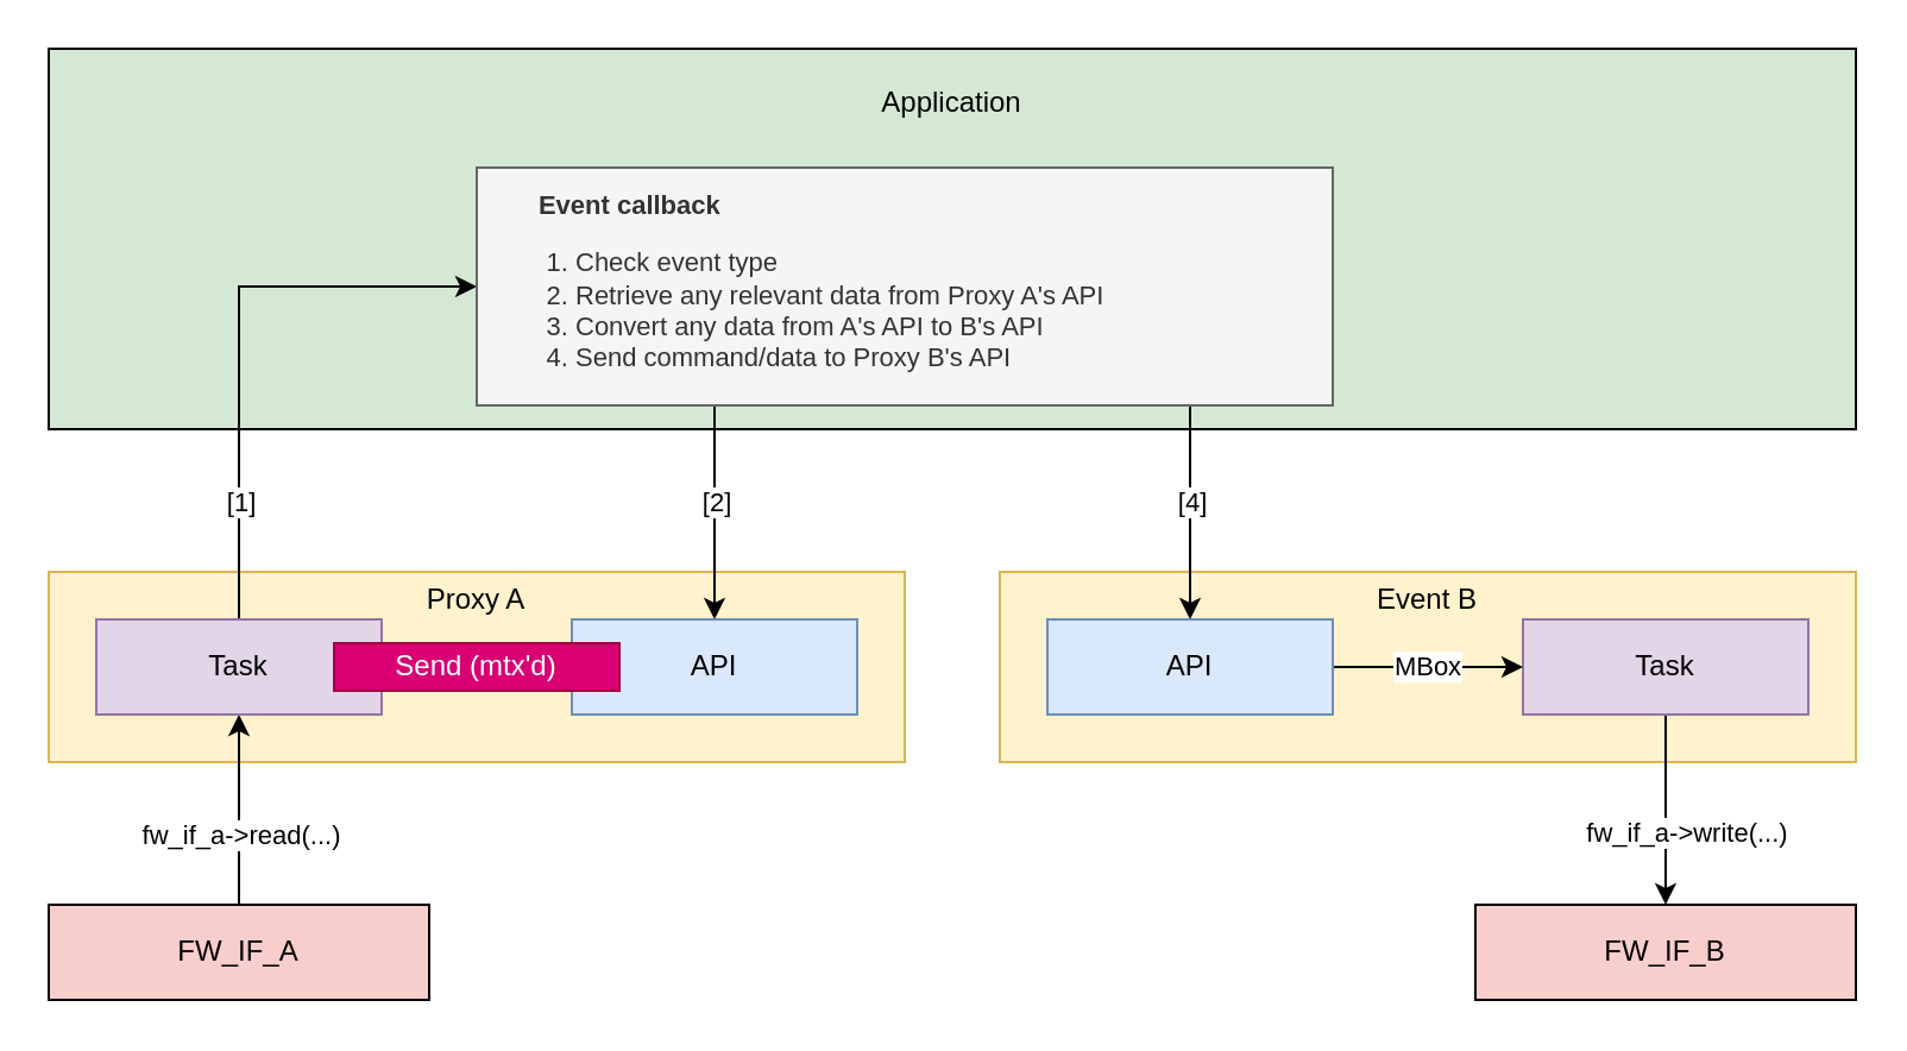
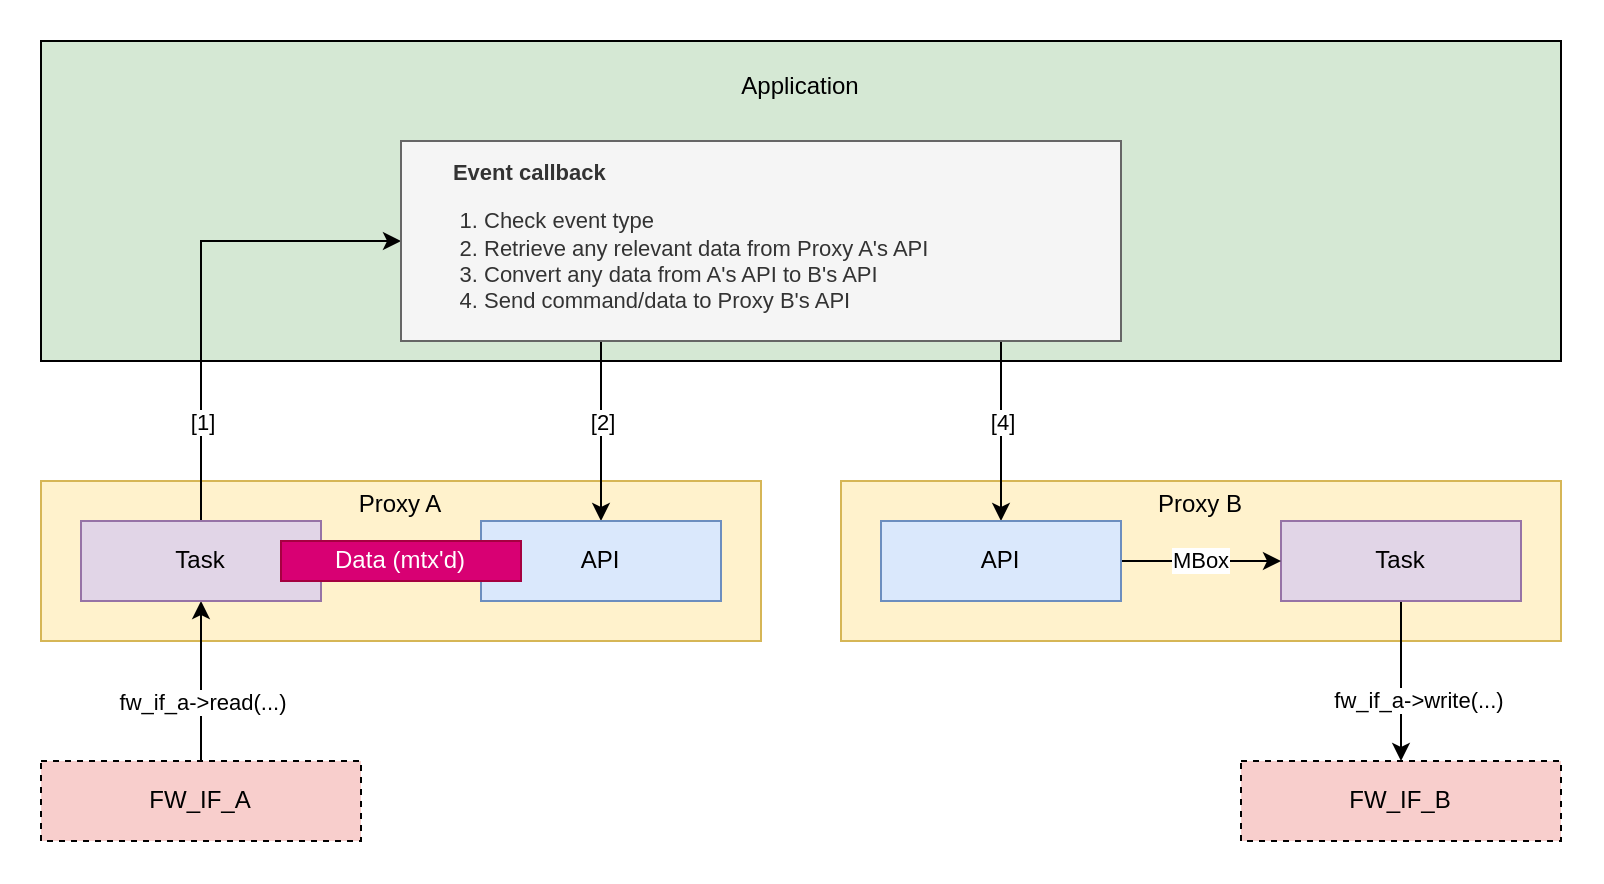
  <mxCell id="0" />
  <mxCell id="1" parent="0" />
- <mxCell id="2" value="Event B&lt;br style=&quot;border-color: var(--border-color);&quot;&gt;&lt;br style=&quot;border-color: var(--border-color);&quot;&gt;&lt;br&gt;&lt;br&gt;&lt;br&gt;" style="rounded=0;whiteSpace=wrap;html=1;fillColor=#fff2cc;strokeColor=#d6b656;" parent="1" vertex="1"><mxGeometry x="420" y="240" width="360" height="80" as="geometry" /></mxCell>
+ <mxCell id="2" value="Proxy B&lt;br style=&quot;border-color: var(--border-color);&quot;&gt;&lt;br style=&quot;border-color: var(--border-color);&quot;&gt;&lt;br&gt;&lt;br&gt;&lt;br&gt;" style="rounded=0;whiteSpace=wrap;html=1;fillColor=#fff2cc;strokeColor=#d6b656;" parent="1" vertex="1"><mxGeometry x="420" y="240" width="360" height="80" as="geometry" /></mxCell>
  <mxCell id="3" value="Proxy A&lt;br&gt;&lt;br&gt;&lt;br&gt;&lt;br&gt;&lt;br&gt;" style="rounded=0;whiteSpace=wrap;html=1;fillColor=#fff2cc;strokeColor=#d6b656;" parent="1" vertex="1"><mxGeometry x="20" y="240" width="360" height="80" as="geometry" /></mxCell>
  <mxCell id="4" value="Application&lt;br&gt;&lt;br&gt;&lt;br&gt;&lt;br&gt;&lt;br&gt;&lt;br&gt;&lt;br&gt;&lt;br&gt;&lt;br&gt;" style="rounded=0;whiteSpace=wrap;html=1;fillColor=#d5e8d4;strokeColor=#000000;" parent="1" vertex="1"><mxGeometry x="20" y="20" width="760" height="160" as="geometry" /></mxCell>
  <mxCell id="5" style="edgeStyle=orthogonalEdgeStyle;rounded=0;orthogonalLoop=1;jettySize=auto;html=1;exitX=0.5;exitY=1;exitDx=0;exitDy=0;entryX=0.5;entryY=0;entryDx=0;entryDy=0;" parent="1" source="23" target="15" edge="1"><mxGeometry relative="1" as="geometry"><Array as="points"><mxPoint x="300" y="170" /></Array></mxGeometry></mxCell>
  <mxCell id="6" value="[2]" style="edgeLabel;html=1;align=center;verticalAlign=middle;resizable=0;points=[];" parent="5" vertex="1" connectable="0"><mxGeometry x="0.101" y="-1" relative="1" as="geometry"><mxPoint x="1" y="26" as="offset" /></mxGeometry></mxCell>
  <mxCell id="7" style="edgeStyle=orthogonalEdgeStyle;rounded=0;orthogonalLoop=1;jettySize=auto;html=1;exitX=0.75;exitY=1;exitDx=0;exitDy=0;entryX=0.5;entryY=0;entryDx=0;entryDy=0;" parent="1" source="23" target="21" edge="1"><mxGeometry relative="1" as="geometry"><mxPoint x="470" y="190" as="sourcePoint" /><mxPoint x="500" y="280" as="targetPoint" /><Array as="points"><mxPoint x="500" y="170" /></Array></mxGeometry></mxCell>
  <mxCell id="8" value="[4]" style="edgeLabel;html=1;align=center;verticalAlign=middle;resizable=0;points=[];" parent="7" vertex="1" connectable="0"><mxGeometry x="-0.168" y="-2" relative="1" as="geometry"><mxPoint x="2" y="20" as="offset" /></mxGeometry></mxCell>
  <mxCell id="9" style="edgeStyle=orthogonalEdgeStyle;rounded=0;orthogonalLoop=1;jettySize=auto;html=1;entryX=0.5;entryY=1;entryDx=0;entryDy=0;exitX=0.5;exitY=0;exitDx=0;exitDy=0;" parent="1" source="11" target="14" edge="1"><mxGeometry relative="1" as="geometry"><mxPoint x="250" y="390" as="sourcePoint" /><Array as="points"><mxPoint x="100" y="360" /><mxPoint x="100" y="360" /></Array></mxGeometry></mxCell>
  <mxCell id="10" value="fw_if_a-&amp;gt;read(...)" style="edgeLabel;html=1;align=center;verticalAlign=middle;resizable=0;points=[];" parent="9" vertex="1" connectable="0"><mxGeometry x="-0.205" y="1" relative="1" as="geometry"><mxPoint x="1" y="2" as="offset" /></mxGeometry></mxCell>
- <mxCell id="11" value="FW_IF_A" style="rounded=0;whiteSpace=wrap;html=1;fillColor=#f8cecc;strokeColor=#000000;" parent="1" vertex="1"><mxGeometry x="20" y="380" width="160" height="40" as="geometry" /></mxCell>
+ <mxCell id="11" value="FW_IF_A" style="rounded=0;whiteSpace=wrap;html=1;fillColor=#f8cecc;strokeColor=#000000;dashed=1;" parent="1" vertex="1"><mxGeometry x="20" y="380" width="160" height="40" as="geometry" /></mxCell>
  <mxCell id="12" style="edgeStyle=orthogonalEdgeStyle;rounded=0;orthogonalLoop=1;jettySize=auto;html=1;exitX=0.5;exitY=0;exitDx=0;exitDy=0;entryX=0;entryY=0.5;entryDx=0;entryDy=0;" parent="1" source="14" target="23" edge="1"><mxGeometry relative="1" as="geometry"><mxPoint x="100" y="140" as="targetPoint" /></mxGeometry></mxCell>
  <mxCell id="13" value="[1]" style="edgeLabel;html=1;align=center;verticalAlign=middle;resizable=0;points=[];" parent="12" vertex="1" connectable="0"><mxGeometry x="-0.249" y="1" relative="1" as="geometry"><mxPoint x="1" y="40" as="offset" /></mxGeometry></mxCell>
  <mxCell id="14" value="Task" style="rounded=0;whiteSpace=wrap;html=1;fillColor=#e1d5e7;strokeColor=#9673a6;" parent="1" vertex="1"><mxGeometry x="40" y="260" width="120" height="40" as="geometry" /></mxCell>
  <mxCell id="15" value="API" style="rounded=0;whiteSpace=wrap;html=1;fillColor=#dae8fc;strokeColor=#6c8ebf;" parent="1" vertex="1"><mxGeometry x="240" y="260" width="120" height="40" as="geometry" /></mxCell>
  <mxCell id="16" style="edgeStyle=orthogonalEdgeStyle;rounded=0;orthogonalLoop=1;jettySize=auto;html=1;exitX=0.5;exitY=0;exitDx=0;exitDy=0;entryX=0.5;entryY=1;entryDx=0;entryDy=0;startArrow=classic;startFill=1;endArrow=none;endFill=0;" parent="1" source="18" target="19" edge="1"><mxGeometry relative="1" as="geometry"><Array as="points"><mxPoint x="700" y="370" /><mxPoint x="700" y="370" /></Array></mxGeometry></mxCell>
  <mxCell id="17" value="fw_if_a-&amp;gt;write(...)" style="edgeLabel;html=1;align=center;verticalAlign=middle;resizable=0;points=[];" parent="16" vertex="1" connectable="0"><mxGeometry x="-0.205" y="1" relative="1" as="geometry"><mxPoint x="9" y="1" as="offset" /></mxGeometry></mxCell>
- <mxCell id="18" value="FW_IF_B" style="rounded=0;whiteSpace=wrap;html=1;fillColor=#f8cecc;strokeColor=#000000;" parent="1" vertex="1"><mxGeometry x="620" y="380" width="160" height="40" as="geometry" /></mxCell>
+ <mxCell id="18" value="FW_IF_B" style="rounded=0;whiteSpace=wrap;html=1;fillColor=#f8cecc;strokeColor=#000000;dashed=1;" parent="1" vertex="1"><mxGeometry x="620" y="380" width="160" height="40" as="geometry" /></mxCell>
  <mxCell id="19" value="Task" style="rounded=0;whiteSpace=wrap;html=1;fillColor=#e1d5e7;strokeColor=#9673a6;" parent="1" vertex="1"><mxGeometry x="640" y="260" width="120" height="40" as="geometry" /></mxCell>
  <mxCell id="20" value="MBox" style="edgeStyle=orthogonalEdgeStyle;rounded=0;orthogonalLoop=1;jettySize=auto;html=1;exitX=1;exitY=0.5;exitDx=0;exitDy=0;entryX=0;entryY=0.5;entryDx=0;entryDy=0;" parent="1" source="21" target="19" edge="1"><mxGeometry relative="1" as="geometry" /></mxCell>
  <mxCell id="21" value="API" style="rounded=0;whiteSpace=wrap;html=1;fillColor=#dae8fc;strokeColor=#6c8ebf;" parent="1" vertex="1"><mxGeometry x="440" y="260" width="120" height="40" as="geometry" /></mxCell>
- <mxCell id="22" value="Send (mtx'd)" style="rounded=0;whiteSpace=wrap;html=1;fillColor=#d80073;strokeColor=#A50040;fontColor=#ffffff;" parent="1" vertex="1"><mxGeometry x="140" y="270" width="120" height="20" as="geometry" /></mxCell>
+ <mxCell id="22" value="Data (mtx'd)" style="rounded=0;whiteSpace=wrap;html=1;fillColor=#d80073;strokeColor=#A50040;fontColor=#ffffff;" parent="1" vertex="1"><mxGeometry x="140" y="270" width="120" height="20" as="geometry" /></mxCell>
  <mxCell id="23" value="&lt;h1 style=&quot;border-color: var(--border-color); font-size: 11px;&quot;&gt;&lt;span style=&quot;white-space: pre;&quot;&gt;&#09;&lt;/span&gt;Event callback&lt;/h1&gt;&lt;p style=&quot;border-color: var(--border-color); font-size: 11px;&quot;&gt;&lt;/p&gt;&lt;ol style=&quot;border-color: var(--border-color); font-size: 11px;&quot;&gt;&lt;li style=&quot;border-color: var(--border-color);&quot;&gt;Check event type&lt;/li&gt;&lt;li style=&quot;border-color: var(--border-color);&quot;&gt;&lt;span style=&quot;border-color: var(--border-color); background-color: initial;&quot;&gt;Retrieve any relevant data from Proxy A's API&lt;/span&gt;&lt;/li&gt;&lt;li style=&quot;border-color: var(--border-color);&quot;&gt;&lt;span style=&quot;border-color: var(--border-color); background-color: initial;&quot;&gt;Convert any data from A's API to B's API&lt;/span&gt;&lt;/li&gt;&lt;li style=&quot;border-color: var(--border-color);&quot;&gt;&lt;span style=&quot;border-color: var(--border-color); background-color: initial;&quot;&gt;Send command/data to Proxy B's API&lt;/span&gt;&lt;/li&gt;&lt;/ol&gt;" style="rounded=0;whiteSpace=wrap;html=1;align=left;fillColor=#f5f5f5;strokeColor=#666666;fontColor=#333333;" parent="1" vertex="1"><mxGeometry x="200" y="70" width="360" height="100" as="geometry" /></mxCell>
